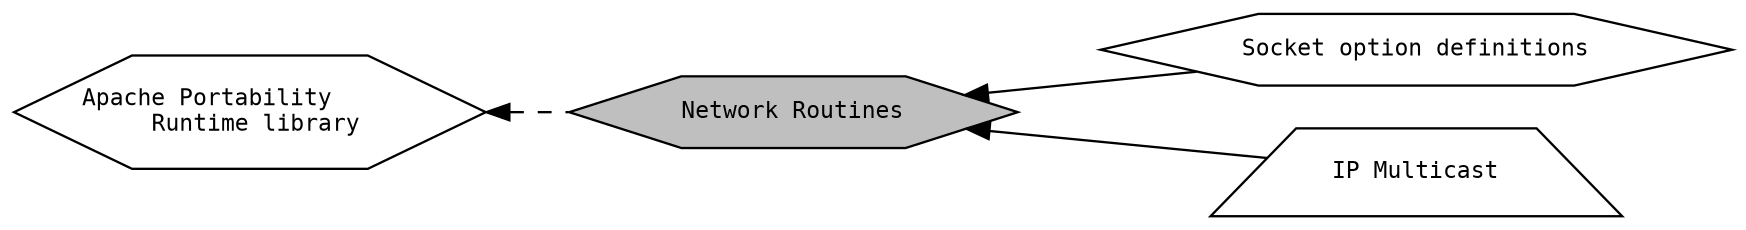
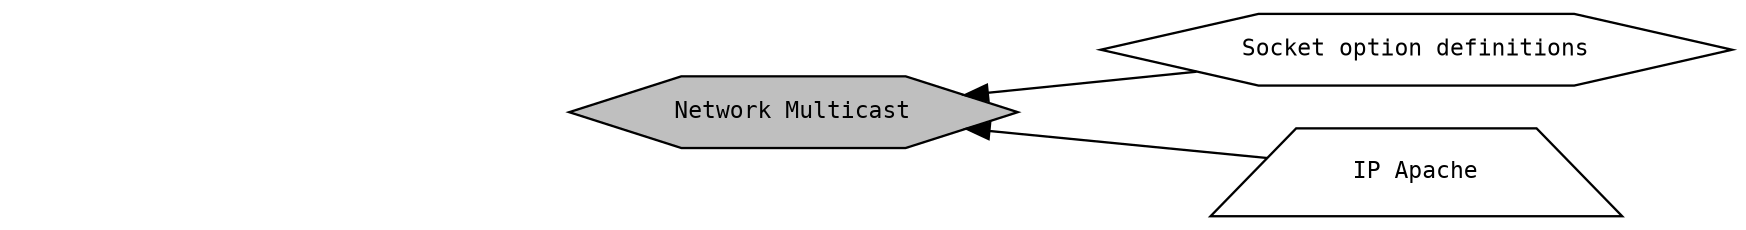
  digraph {
    fontname="DejaVu Sans Mono"
    rankdir=LR
    node [color=black fillcolor=white fontname="DejaVu Sans Mono" fontsize=10 shape=hexagon style=filled]
    edge [dir=back fontname="DejaVu Sans Mono" fontsize=10 labelfontname=Helvetica labelfontsize=10 shape=plaintext style=solid]
    n1 [height=0.2 label="Socket option definitions" width=0.4]
-   n2 [height=0.2 label="IP Multicast" shape=trapezium width=0.4]
-   n3 [height=0.2 label="Apache Portability\l Runtime library" width=0.4]
-   n4 [fillcolor=grey75 fontcolor=black height=0.2 label="Network Routines" width=0.4]
-   n3 -> n4 [style=dashed]
+   n2 [height=0.2 label="IP Apache" shape=trapezium width=0.4]
+   n4 [fillcolor=grey75 fontcolor=black height=0.2 label="Network Multicast" width=0.4]
    n4 -> n1
    n4 -> n2
  }
